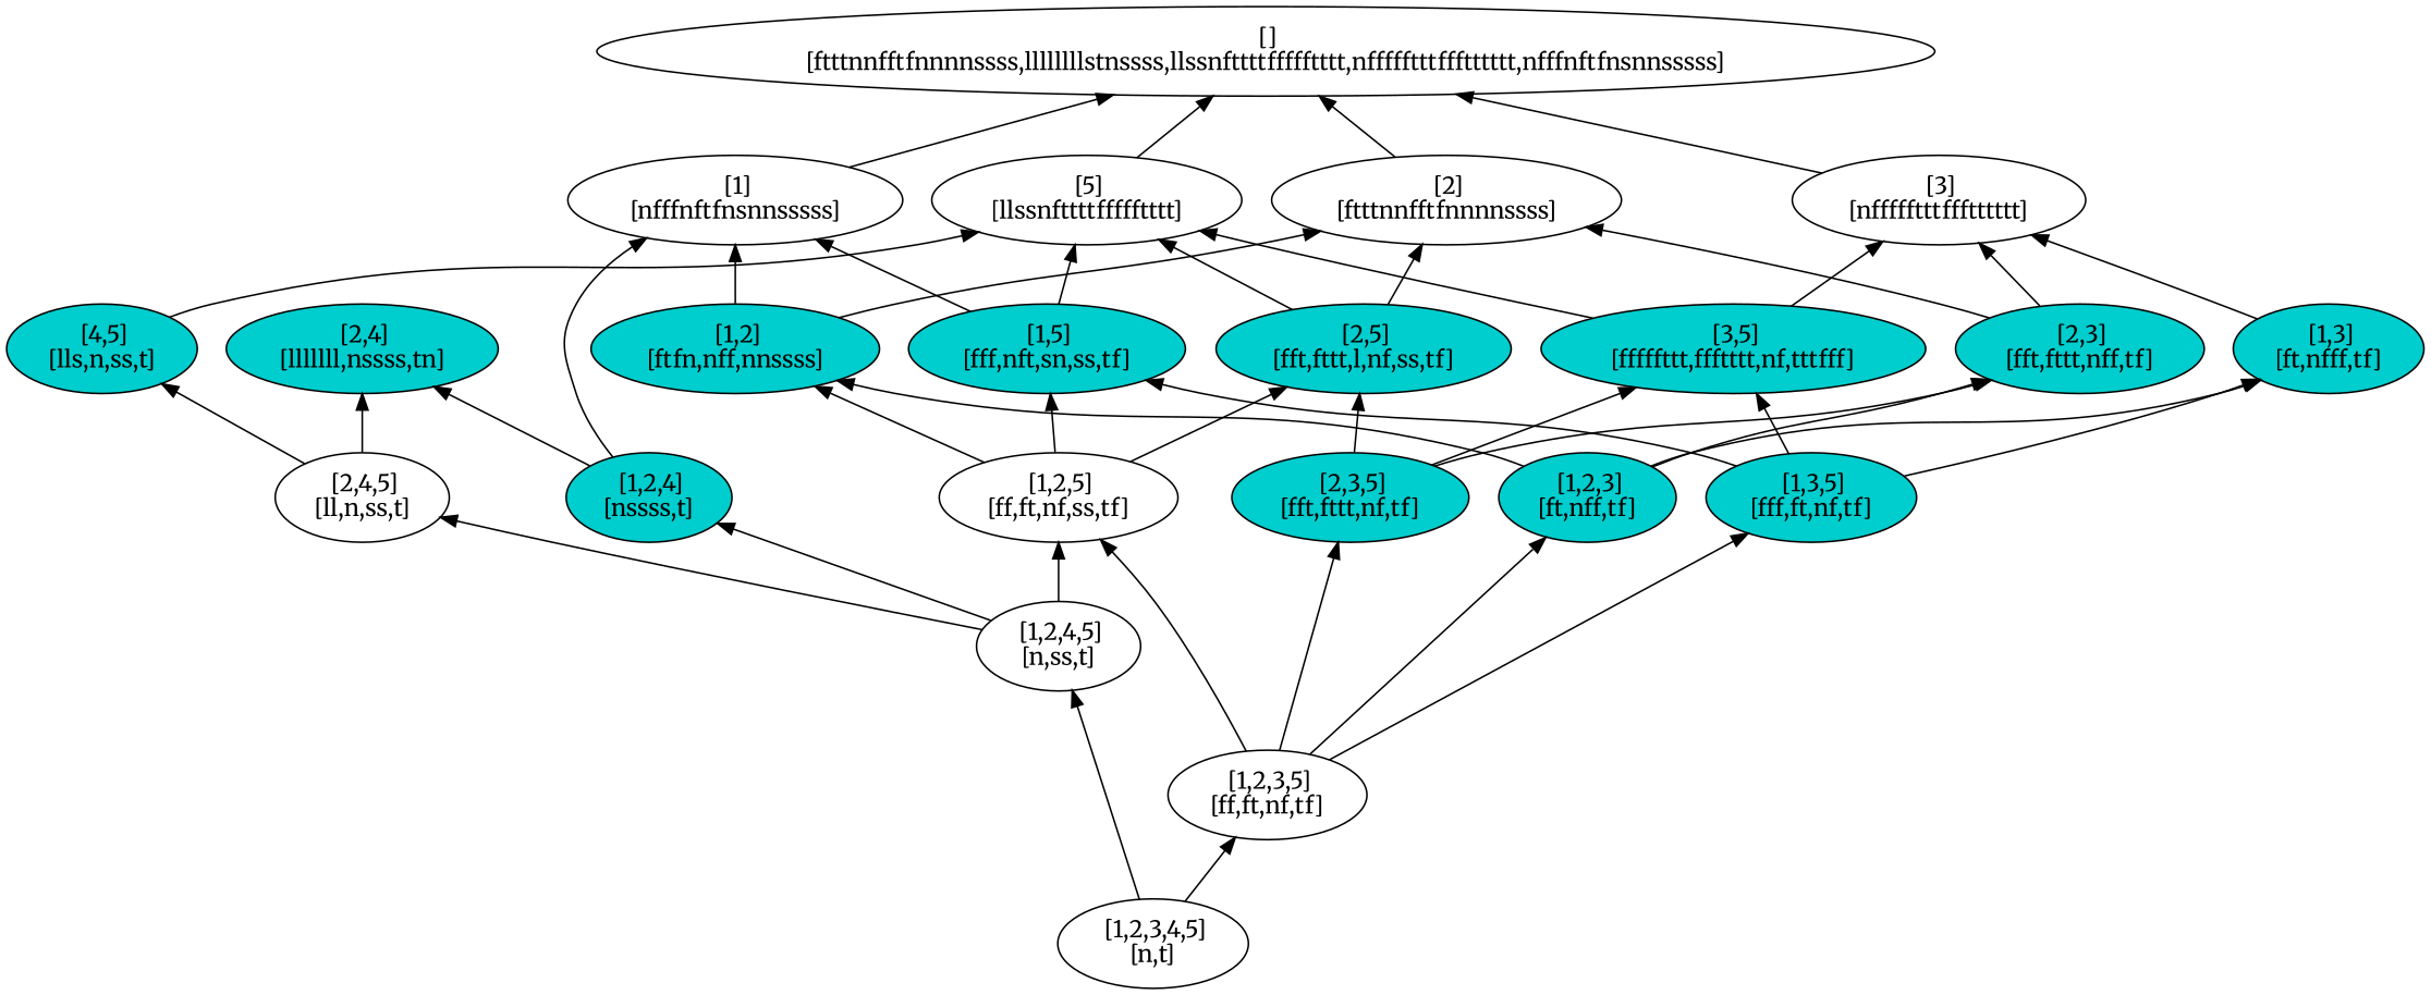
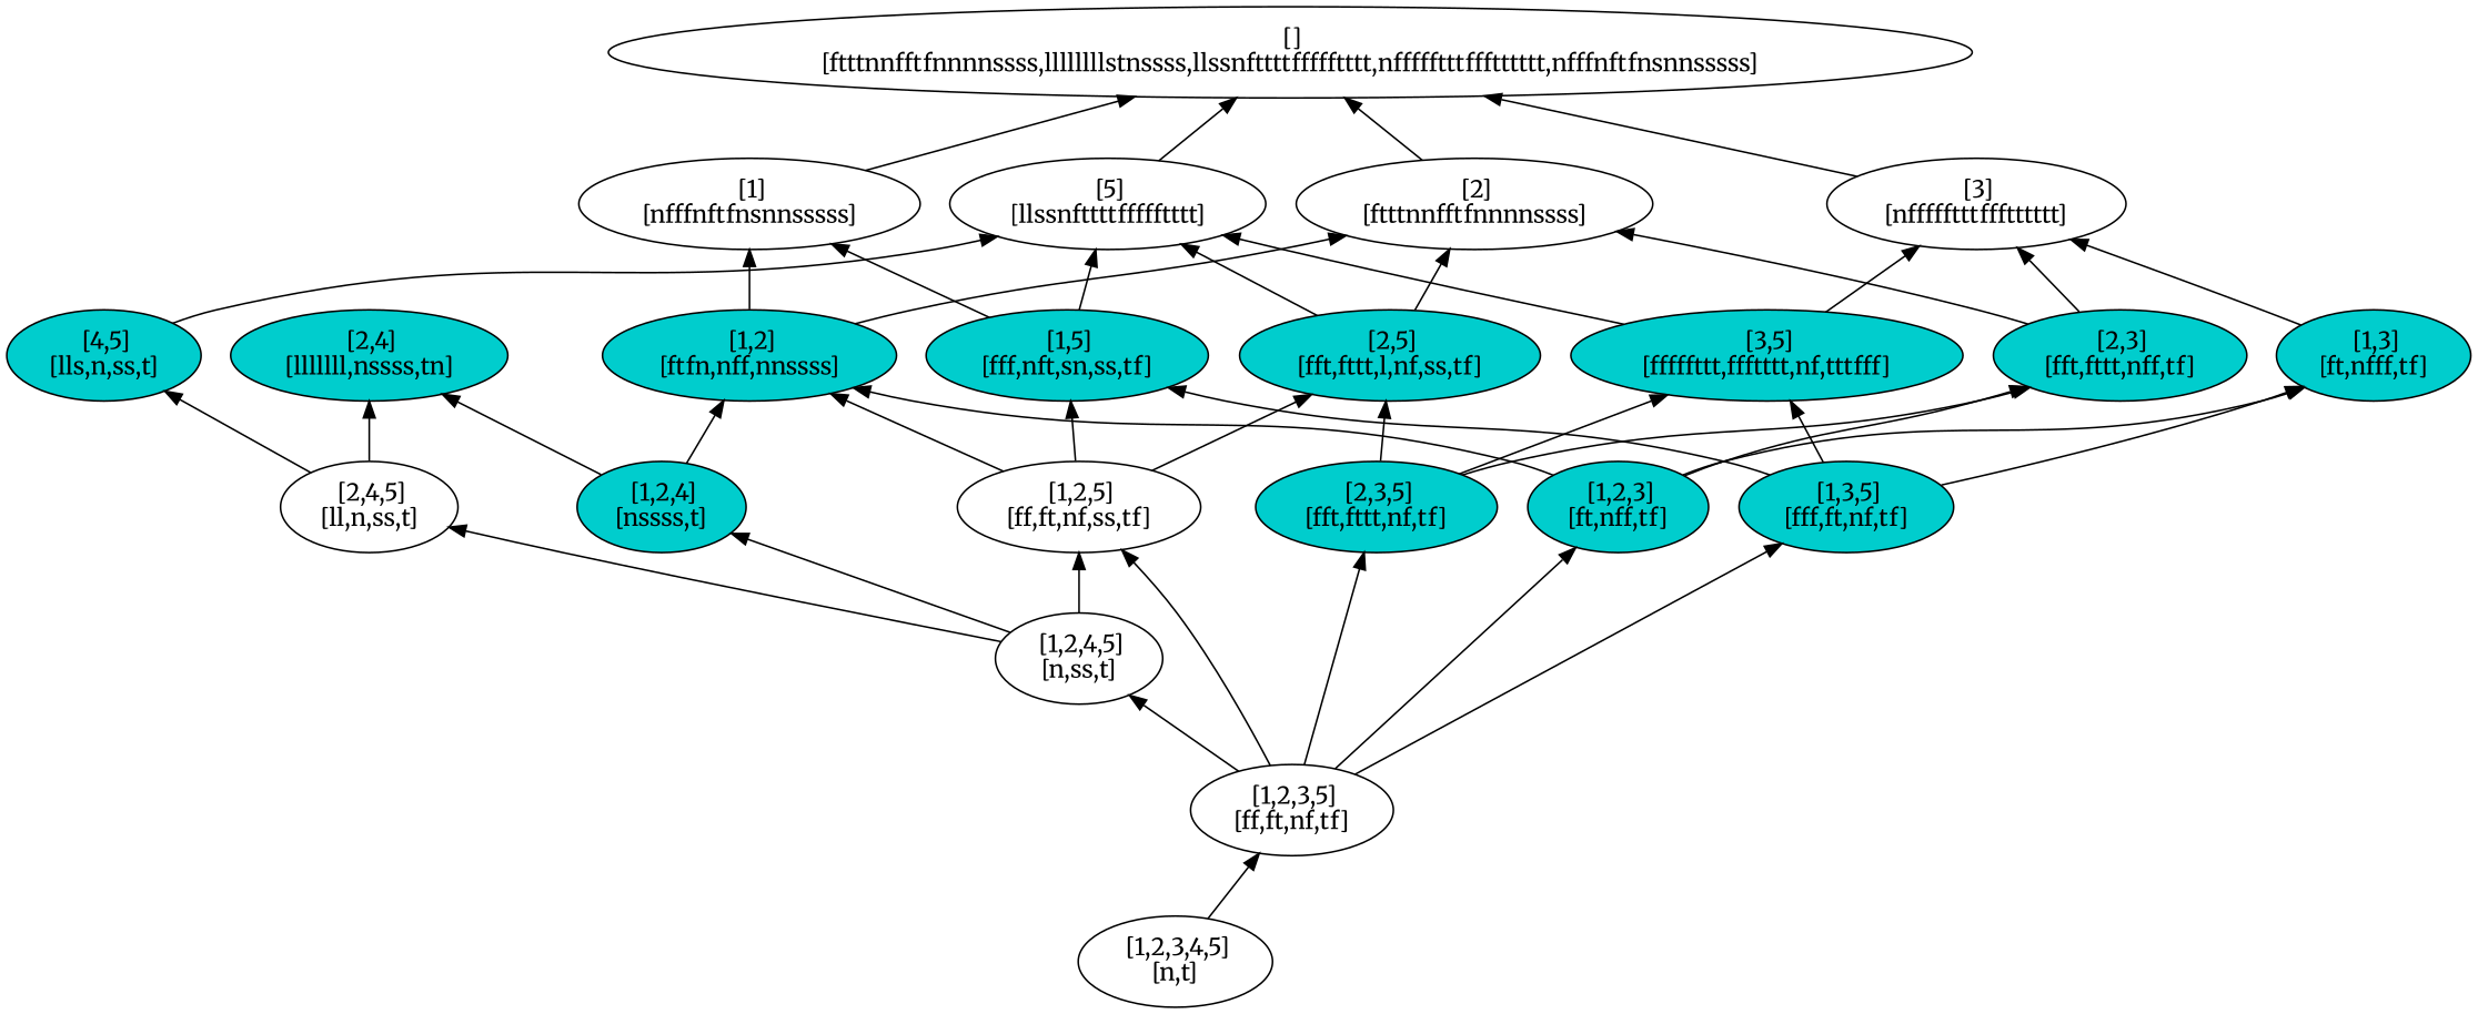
  digraph {
    fontname=Merriweather
    rankdir=BT
    node [fontname=Merriweather color=black fillcolor=cyan3 style=filled]
    edge [fontname=Merriweather]
    n1 [label=" []\n[ftttnnfftfnnnnssss,llllllllstnssss,llssnfttttffffftttt,nffffftttffftttttt,nfffnftfnsnnsssss]" color="" fillcolor="" style=""]
    n2 [label=" [5]\n[llssnfttttffffftttt]" color="" fillcolor="" style=""]
    n3 [label=" [4,5]\n[lls,n,ss,t]"]
    n4 [label=" [2,4,5]\n[ll,n,ss,t]" color="" fillcolor="" style=""]
    n5 [label=" [2,4]\n[lllllll,nssss,tn]"]
    n6 [label=" [2,5]\n[fft,fttt,l,nf,ss,tf]"]
    n7 [label=" [2]\n[ftttnnfftfnnnnssss]" color="" fillcolor="" style=""]
    n8 [label=" [1,2,4,5]\n[n,ss,t]" color="" fillcolor="" style=""]
    n9 [label=" [1,2,5]\n[ff,ft,nf,ss,tf]" color="" fillcolor="" style=""]
    n10 [label=" [1,2,4]\n[nssss,t]"]
    n11 [label=" [1,5]\n[fff,nft,sn,ss,tf]"]
    n12 [label=" [1,2]\n[ftfn,nff,nnssss]"]
    n13 [label=" [1,2,3,4,5]\n[n,t]" color="" fillcolor="" style=""]
    n14 [label=" [1,2,3,5]\n[ff,ft,nf,tf]" color="" fillcolor="" style=""]
    n15 [label=" [2,3,5]\n[fft,fttt,nf,tf]"]
    n16 [label=" [1,3,5]\n[fff,ft,nf,tf]"]
    n17 [label=" [1,2,3]\n[ft,nff,tf]"]
    n18 [label=" [3,5]\n[fffffttt,ffftttt,nf,tttfff]"]
    n19 [label=" [3]\n[nffffftttffftttttt]" color="" fillcolor="" style=""]
    n20 [label=" [2,3]\n[fft,fttt,nff,tf]"]
    n21 [label=" [1,3]\n[ft,nfff,tf]"]
    n22 [label=" [1]\n[nfffnftfnsnnsssss]" color="" fillcolor="" style=""]
    n2 -> n1
    n3 -> n2
    n4 -> n3
    n4 -> n5
    n6 -> n2
    n6 -> n7
    n7 -> n1
    n8 -> n4
    n8 -> n9
    n8 -> n10
    n9 -> n6
    n9 -> n11
    n9 -> n12
    n10 -> n5
-   n10 -> n22
+   n10 -> n12
    n11 -> n2
    n11 -> n22
    n12 -> n7
    n12 -> n22
-   n13 -> n8
+   n14 -> n8
    n13 -> n14
    n14 -> n9
    n14 -> n15
    n14 -> n16
    n14 -> n17
    n15 -> n6
    n15 -> n18
    n15 -> n20
    n16 -> n11
    n16 -> n18
    n16 -> n21
    n17 -> n12
    n17 -> n20
    n17 -> n21
    n18 -> n2
    n18 -> n19
    n19 -> n1
    n20 -> n7
    n20 -> n19
    n21 -> n19
    n22 -> n1
  }
